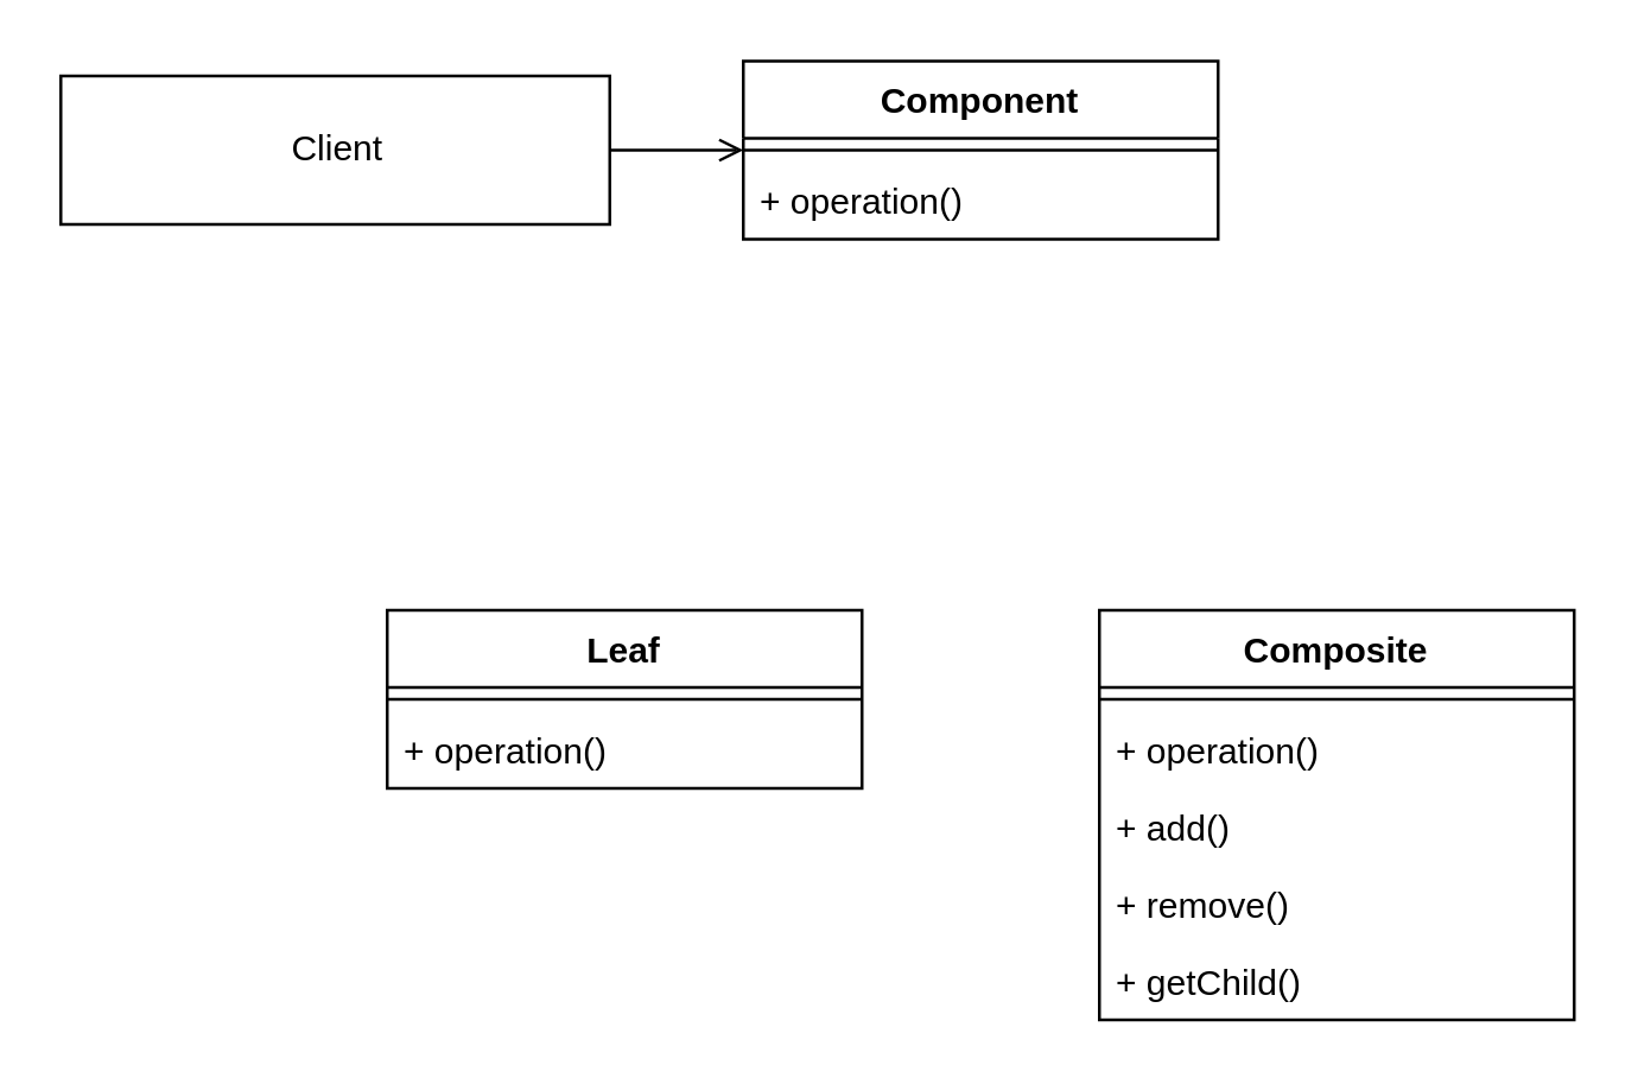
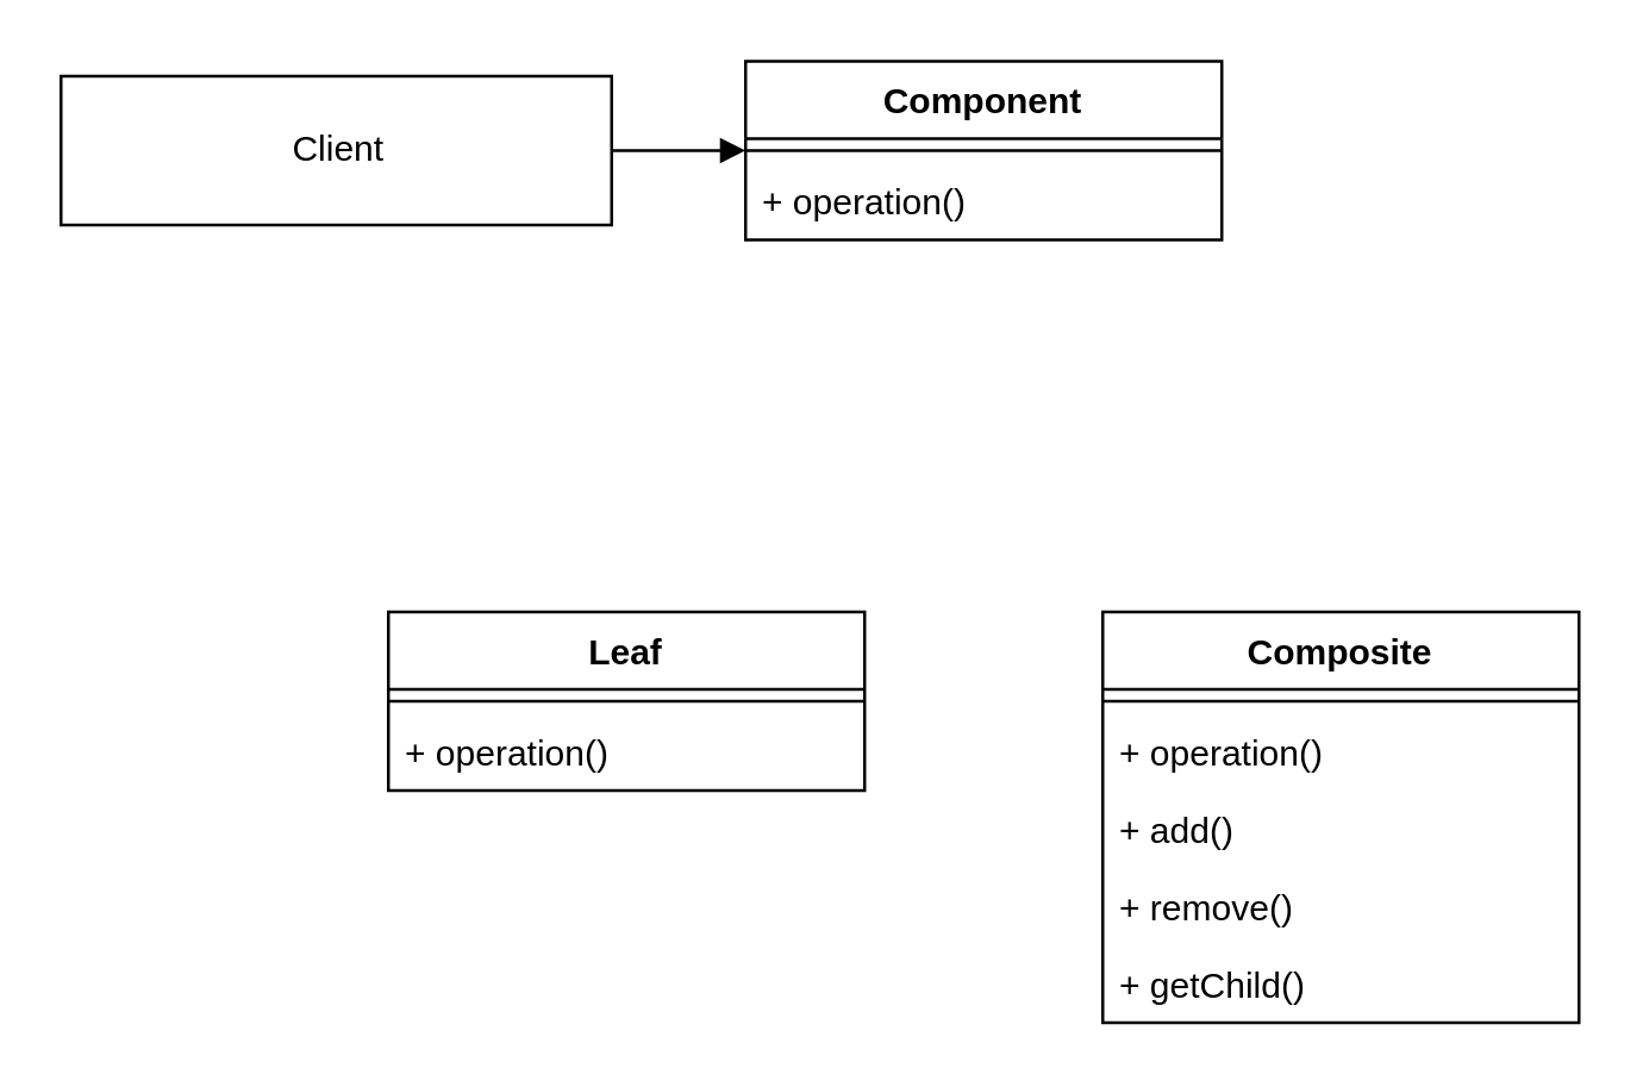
  <mxCell id="0" />
  <mxCell id="1" parent="0" />
  <mxCell id="2" value="Client" style="html=1;" vertex="1" parent="1"><mxGeometry x="20" y="25" width="185" height="50" as="geometry" /></mxCell>
  <mxCell id="3" value="Component" style="swimlane;fontStyle=1;align=center;verticalAlign=top;childLayout=stackLayout;horizontal=1;startSize=26;horizontalStack=0;resizeParent=1;resizeParentMax=0;resizeLast=0;collapsible=1;marginBottom=0;" vertex="1" parent="1"><mxGeometry x="250" y="20" width="160" height="60" as="geometry" /></mxCell>
  <mxCell id="4" value="" style="line;strokeWidth=1;fillColor=none;align=left;verticalAlign=middle;spacingTop=-1;spacingLeft=3;spacingRight=3;rotatable=0;labelPosition=right;points=[];portConstraint=eastwest;" vertex="1" parent="3"><mxGeometry y="26" width="160" height="8" as="geometry" /></mxCell>
  <mxCell id="5" value="+ operation()" style="text;strokeColor=none;fillColor=none;align=left;verticalAlign=top;spacingLeft=4;spacingRight=4;overflow=hidden;rotatable=0;points=[[0,0.5],[1,0.5]];portConstraint=eastwest;" vertex="1" parent="3"><mxGeometry y="34" width="160" height="26" as="geometry" /></mxCell>
  <mxCell id="6" value="Leaf" style="swimlane;fontStyle=1;align=center;verticalAlign=top;childLayout=stackLayout;horizontal=1;startSize=26;horizontalStack=0;resizeParent=1;resizeParentMax=0;resizeLast=0;collapsible=1;marginBottom=0;" vertex="1" parent="1"><mxGeometry x="130" y="205" width="160" height="60" as="geometry" /></mxCell>
  <mxCell id="7" value="" style="line;strokeWidth=1;fillColor=none;align=left;verticalAlign=middle;spacingTop=-1;spacingLeft=3;spacingRight=3;rotatable=0;labelPosition=right;points=[];portConstraint=eastwest;" vertex="1" parent="6"><mxGeometry y="26" width="160" height="8" as="geometry" /></mxCell>
  <mxCell id="8" value="+ operation()" style="text;strokeColor=none;fillColor=none;align=left;verticalAlign=top;spacingLeft=4;spacingRight=4;overflow=hidden;rotatable=0;points=[[0,0.5],[1,0.5]];portConstraint=eastwest;" vertex="1" parent="6"><mxGeometry y="34" width="160" height="26" as="geometry" /></mxCell>
  <mxCell id="9" value="Composite" style="swimlane;fontStyle=1;align=center;verticalAlign=top;childLayout=stackLayout;horizontal=1;startSize=26;horizontalStack=0;resizeParent=1;resizeParentMax=0;resizeLast=0;collapsible=1;marginBottom=0;" vertex="1" parent="1"><mxGeometry x="370" y="205" width="160" height="138" as="geometry" /></mxCell>
  <mxCell id="10" value="" style="line;strokeWidth=1;fillColor=none;align=left;verticalAlign=middle;spacingTop=-1;spacingLeft=3;spacingRight=3;rotatable=0;labelPosition=right;points=[];portConstraint=eastwest;" vertex="1" parent="9"><mxGeometry y="26" width="160" height="8" as="geometry" /></mxCell>
  <mxCell id="11" value="+ operation()" style="text;strokeColor=none;fillColor=none;align=left;verticalAlign=top;spacingLeft=4;spacingRight=4;overflow=hidden;rotatable=0;points=[[0,0.5],[1,0.5]];portConstraint=eastwest;" vertex="1" parent="9"><mxGeometry y="34" width="160" height="26" as="geometry" /></mxCell>
  <mxCell id="12" value="+ add()" style="text;strokeColor=none;fillColor=none;align=left;verticalAlign=top;spacingLeft=4;spacingRight=4;overflow=hidden;rotatable=0;points=[[0,0.5],[1,0.5]];portConstraint=eastwest;" vertex="1" parent="9"><mxGeometry y="60" width="160" height="26" as="geometry" /></mxCell>
  <mxCell id="13" value="+ remove()" style="text;strokeColor=none;fillColor=none;align=left;verticalAlign=top;spacingLeft=4;spacingRight=4;overflow=hidden;rotatable=0;points=[[0,0.5],[1,0.5]];portConstraint=eastwest;" vertex="1" parent="9"><mxGeometry y="86" width="160" height="26" as="geometry" /></mxCell>
  <mxCell id="14" value="+ getChild()" style="text;strokeColor=none;fillColor=none;align=left;verticalAlign=top;spacingLeft=4;spacingRight=4;overflow=hidden;rotatable=0;points=[[0,0.5],[1,0.5]];portConstraint=eastwest;" vertex="1" parent="9"><mxGeometry y="112" width="160" height="26" as="geometry" /></mxCell>
- <mxCell id="15" value="" style="html=1;verticalAlign=bottom;endArrow=open;rounded=0;exitX=1;exitY=0.5;exitDx=0;exitDy=0;" edge="1" parent="1" source="2" target="3"><mxGeometry width="80" relative="1" as="geometry"><mxPoint x="110" y="49.5" as="sourcePoint" /><mxPoint x="190" y="49.5" as="targetPoint" /></mxGeometry></mxCell>
+ <mxCell id="15" value="" style="html=1;verticalAlign=bottom;endArrow=block;rounded=0;exitX=1;exitY=0.5;exitDx=0;exitDy=0;" edge="1" parent="1" source="2" target="3"><mxGeometry width="80" relative="1" as="geometry"><mxPoint x="110" y="49.5" as="sourcePoint" /><mxPoint x="190" y="49.5" as="targetPoint" /></mxGeometry></mxCell>
